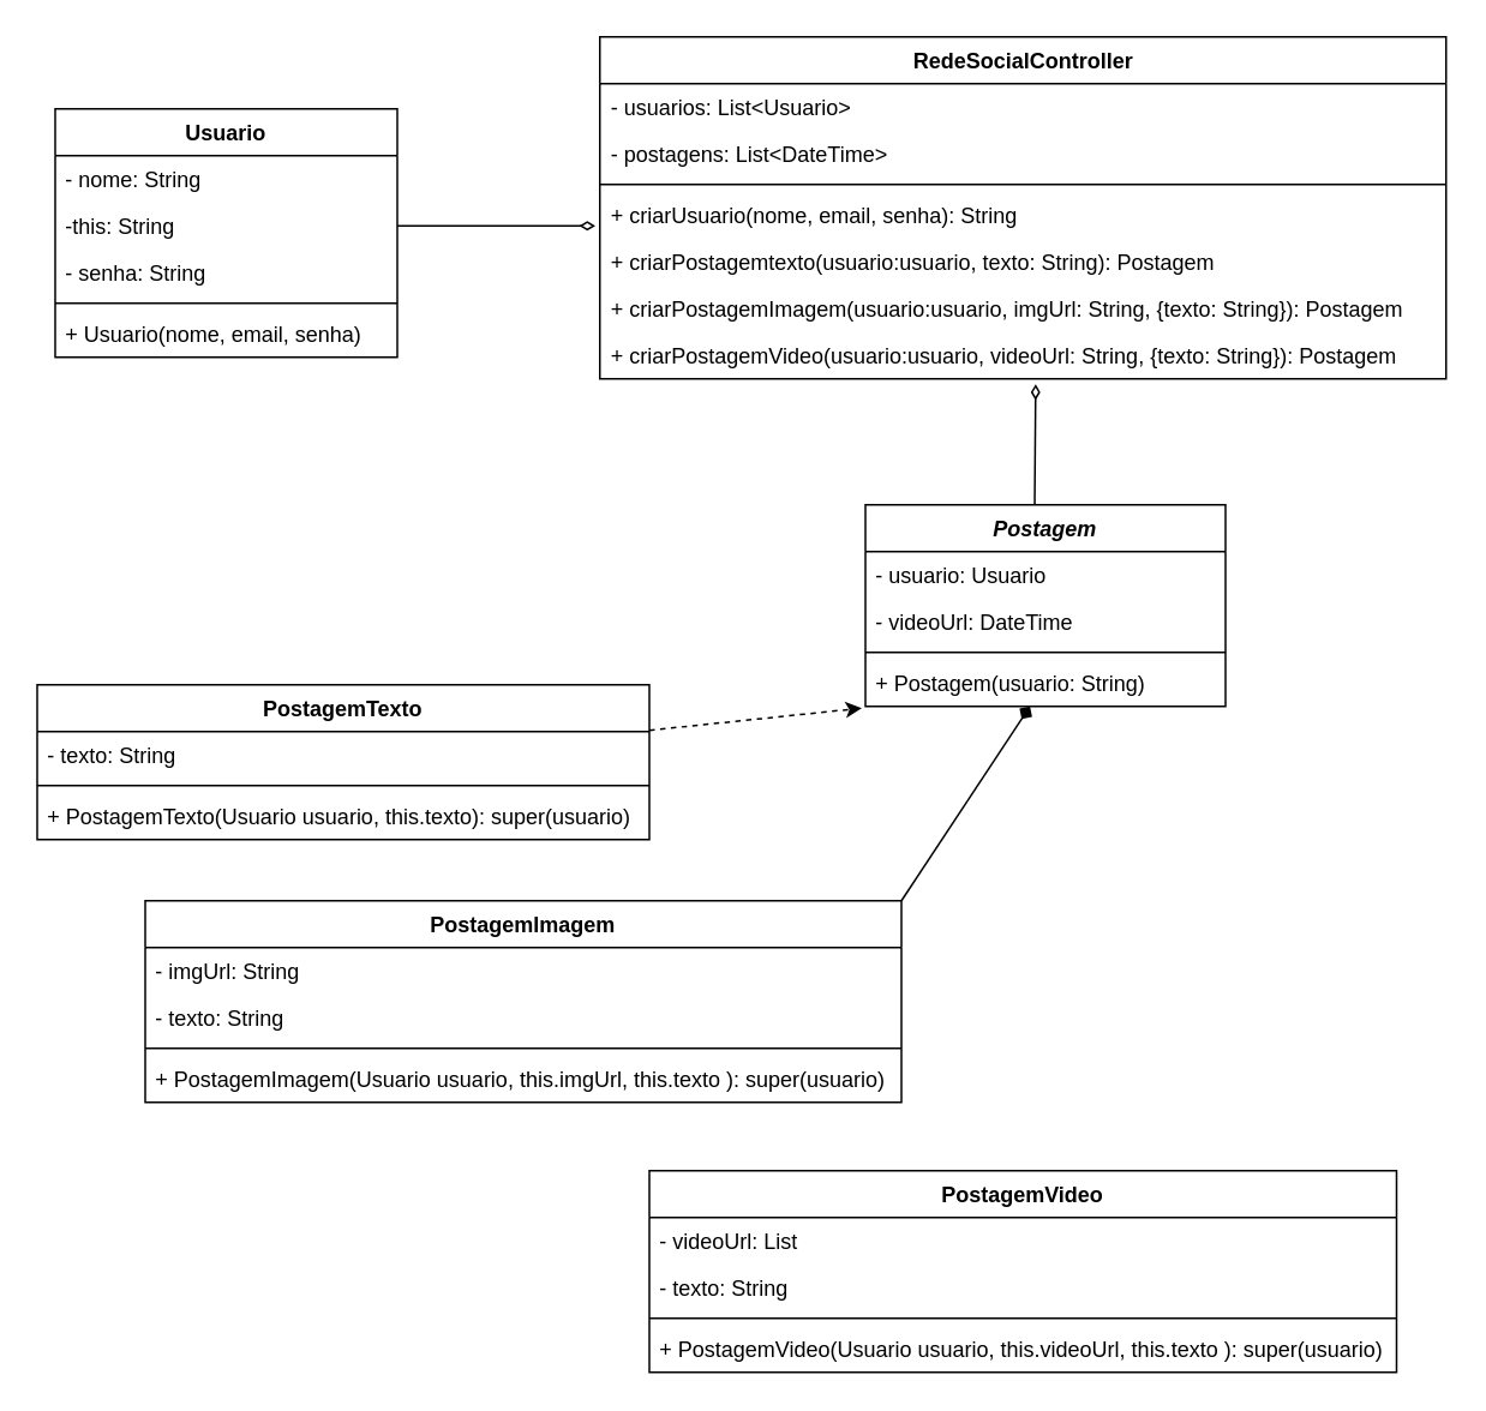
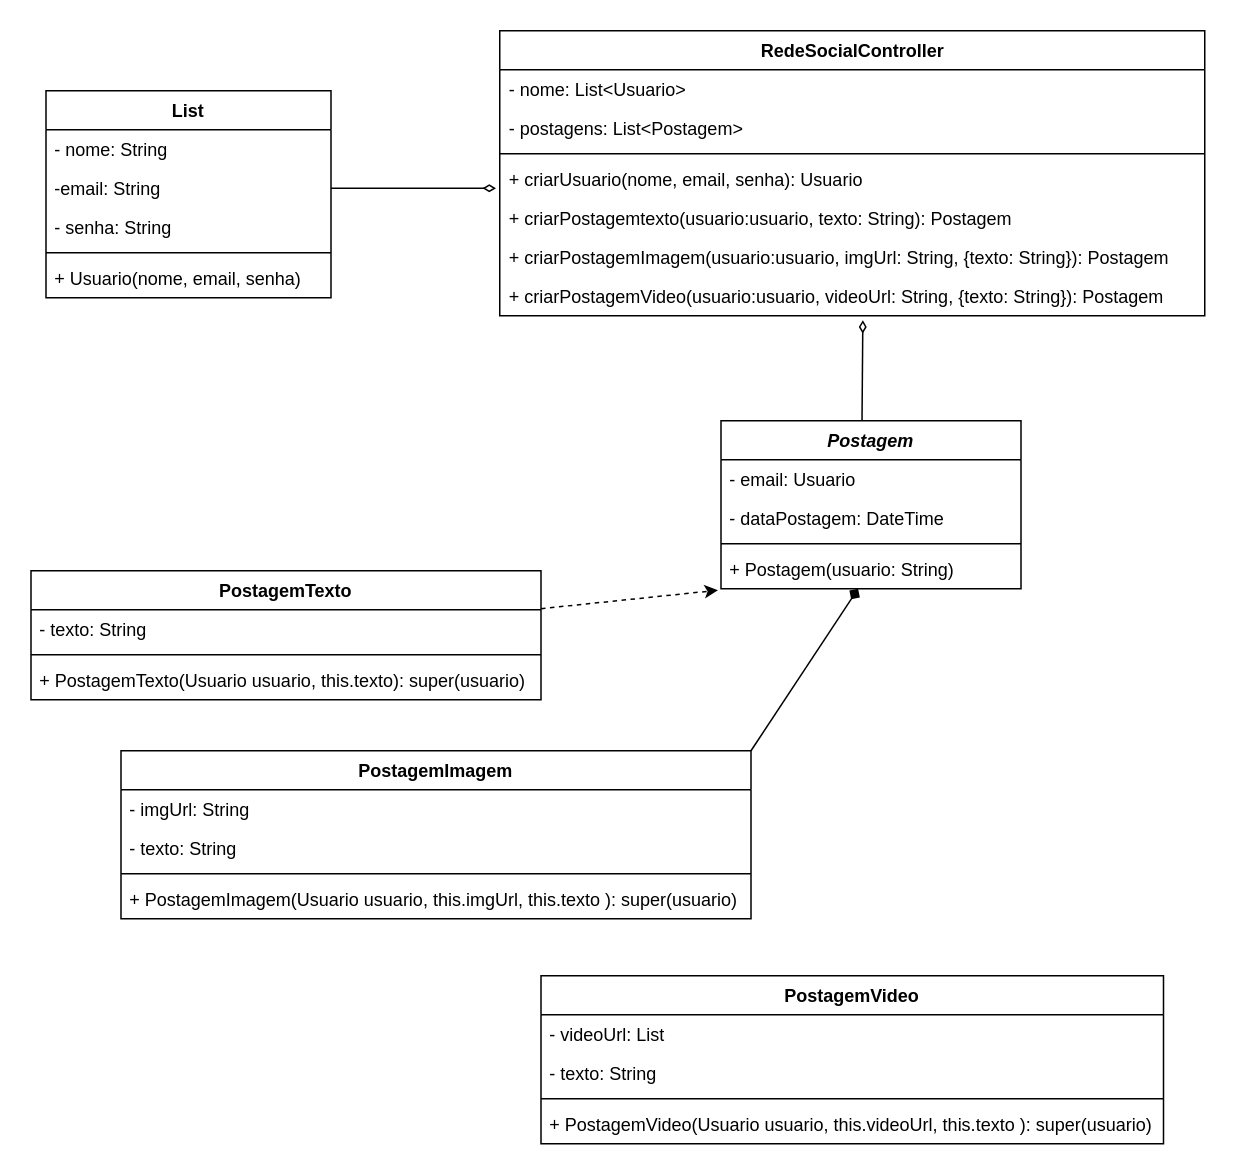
  <mxCell id="0" />
  <mxCell id="1" parent="0" />
- <mxCell id="2" value="Usuario" style="swimlane;fontStyle=1;align=center;verticalAlign=top;childLayout=stackLayout;horizontal=1;startSize=26;horizontalStack=0;resizeParent=1;resizeParentMax=0;resizeLast=0;collapsible=1;marginBottom=0;whiteSpace=wrap;html=1;" vertex="1" parent="1"><mxGeometry x="30" y="60" width="190" height="138" as="geometry" /></mxCell>
+ <mxCell id="2" value="List" style="swimlane;fontStyle=1;align=center;verticalAlign=top;childLayout=stackLayout;horizontal=1;startSize=26;horizontalStack=0;resizeParent=1;resizeParentMax=0;resizeLast=0;collapsible=1;marginBottom=0;whiteSpace=wrap;html=1;" vertex="1" parent="1"><mxGeometry x="30" y="60" width="190" height="138" as="geometry" /></mxCell>
  <mxCell id="3" value="- nome: String" style="text;strokeColor=none;fillColor=none;align=left;verticalAlign=top;spacingLeft=4;spacingRight=4;overflow=hidden;rotatable=0;points=[[0,0.5],[1,0.5]];portConstraint=eastwest;whiteSpace=wrap;html=1;" vertex="1" parent="2"><mxGeometry y="26" width="190" height="26" as="geometry" /></mxCell>
- <mxCell id="4" value="-this: String" style="text;strokeColor=none;fillColor=none;align=left;verticalAlign=top;spacingLeft=4;spacingRight=4;overflow=hidden;rotatable=0;points=[[0,0.5],[1,0.5]];portConstraint=eastwest;whiteSpace=wrap;html=1;" vertex="1" parent="2"><mxGeometry y="52" width="190" height="26" as="geometry" /></mxCell>
+ <mxCell id="4" value="-email: String" style="text;strokeColor=none;fillColor=none;align=left;verticalAlign=top;spacingLeft=4;spacingRight=4;overflow=hidden;rotatable=0;points=[[0,0.5],[1,0.5]];portConstraint=eastwest;whiteSpace=wrap;html=1;" vertex="1" parent="2"><mxGeometry y="52" width="190" height="26" as="geometry" /></mxCell>
  <mxCell id="5" value="- senha: String" style="text;strokeColor=none;fillColor=none;align=left;verticalAlign=top;spacingLeft=4;spacingRight=4;overflow=hidden;rotatable=0;points=[[0,0.5],[1,0.5]];portConstraint=eastwest;whiteSpace=wrap;html=1;" vertex="1" parent="2"><mxGeometry y="78" width="190" height="26" as="geometry" /></mxCell>
  <mxCell id="6" value="" style="line;strokeWidth=1;fillColor=none;align=left;verticalAlign=middle;spacingTop=-1;spacingLeft=3;spacingRight=3;rotatable=0;labelPosition=right;points=[];portConstraint=eastwest;strokeColor=inherit;" vertex="1" parent="2"><mxGeometry y="104" width="190" height="8" as="geometry" /></mxCell>
  <mxCell id="7" value="+ Usuario(nome, email, senha)" style="text;strokeColor=none;fillColor=none;align=left;verticalAlign=top;spacingLeft=4;spacingRight=4;overflow=hidden;rotatable=0;points=[[0,0.5],[1,0.5]];portConstraint=eastwest;whiteSpace=wrap;html=1;" vertex="1" parent="2"><mxGeometry y="112" width="190" height="26" as="geometry" /></mxCell>
  <mxCell id="8" style="rounded=0;orthogonalLoop=1;jettySize=auto;html=1;entryX=0.515;entryY=1.115;entryDx=0;entryDy=0;entryPerimeter=0;endArrow=diamondThin;endFill=0;exitX=0.47;exitY=0.009;exitDx=0;exitDy=0;exitPerimeter=0;" edge="1" parent="1" source="9" target="32"><mxGeometry relative="1" as="geometry" /></mxCell>
  <mxCell id="9" value="Postagem" style="swimlane;fontStyle=3;align=center;verticalAlign=top;childLayout=stackLayout;horizontal=1;startSize=26;horizontalStack=0;resizeParent=1;resizeParentMax=0;resizeLast=0;collapsible=1;marginBottom=0;whiteSpace=wrap;html=1;" vertex="1" parent="1"><mxGeometry x="480" y="280" width="200" height="112" as="geometry" /></mxCell>
- <mxCell id="10" value="- usuario: Usuario" style="text;strokeColor=none;fillColor=none;align=left;verticalAlign=top;spacingLeft=4;spacingRight=4;overflow=hidden;rotatable=0;points=[[0,0.5],[1,0.5]];portConstraint=eastwest;whiteSpace=wrap;html=1;" vertex="1" parent="9"><mxGeometry y="26" width="200" height="26" as="geometry" /></mxCell>
- <mxCell id="11" value="- videoUrl: DateTime" style="text;strokeColor=none;fillColor=none;align=left;verticalAlign=top;spacingLeft=4;spacingRight=4;overflow=hidden;rotatable=0;points=[[0,0.5],[1,0.5]];portConstraint=eastwest;whiteSpace=wrap;html=1;" vertex="1" parent="9"><mxGeometry y="52" width="200" height="26" as="geometry" /></mxCell>
+ <mxCell id="10" value="- email: Usuario" style="text;strokeColor=none;fillColor=none;align=left;verticalAlign=top;spacingLeft=4;spacingRight=4;overflow=hidden;rotatable=0;points=[[0,0.5],[1,0.5]];portConstraint=eastwest;whiteSpace=wrap;html=1;" vertex="1" parent="9"><mxGeometry y="26" width="200" height="26" as="geometry" /></mxCell>
+ <mxCell id="11" value="- dataPostagem: DateTime" style="text;strokeColor=none;fillColor=none;align=left;verticalAlign=top;spacingLeft=4;spacingRight=4;overflow=hidden;rotatable=0;points=[[0,0.5],[1,0.5]];portConstraint=eastwest;whiteSpace=wrap;html=1;" vertex="1" parent="9"><mxGeometry y="52" width="200" height="26" as="geometry" /></mxCell>
  <mxCell id="12" value="" style="line;strokeWidth=1;fillColor=none;align=left;verticalAlign=middle;spacingTop=-1;spacingLeft=3;spacingRight=3;rotatable=0;labelPosition=right;points=[];portConstraint=eastwest;strokeColor=inherit;" vertex="1" parent="9"><mxGeometry y="78" width="200" height="8" as="geometry" /></mxCell>
  <mxCell id="13" value="+ Postagem(usuario: String)" style="text;strokeColor=none;fillColor=none;align=left;verticalAlign=top;spacingLeft=4;spacingRight=4;overflow=hidden;rotatable=0;points=[[0,0.5],[1,0.5]];portConstraint=eastwest;whiteSpace=wrap;html=1;" vertex="1" parent="9"><mxGeometry y="86" width="200" height="26" as="geometry" /></mxCell>
  <mxCell id="14" style="rounded=0;orthogonalLoop=1;jettySize=auto;html=1;entryX=-0.01;entryY=1.038;entryDx=0;entryDy=0;entryPerimeter=0;dashed=1;" edge="1" parent="1" source="15" target="13"><mxGeometry relative="1" as="geometry" /></mxCell>
  <mxCell id="15" value="PostagemTexto" style="swimlane;fontStyle=1;align=center;verticalAlign=top;childLayout=stackLayout;horizontal=1;startSize=26;horizontalStack=0;resizeParent=1;resizeParentMax=0;resizeLast=0;collapsible=1;marginBottom=0;whiteSpace=wrap;html=1;" vertex="1" parent="1"><mxGeometry x="20" y="380" width="340" height="86" as="geometry" /></mxCell>
  <mxCell id="16" value="- texto: String" style="text;strokeColor=none;fillColor=none;align=left;verticalAlign=top;spacingLeft=4;spacingRight=4;overflow=hidden;rotatable=0;points=[[0,0.5],[1,0.5]];portConstraint=eastwest;whiteSpace=wrap;html=1;" vertex="1" parent="15"><mxGeometry y="26" width="340" height="26" as="geometry" /></mxCell>
  <mxCell id="17" value="" style="line;strokeWidth=1;fillColor=none;align=left;verticalAlign=middle;spacingTop=-1;spacingLeft=3;spacingRight=3;rotatable=0;labelPosition=right;points=[];portConstraint=eastwest;strokeColor=inherit;" vertex="1" parent="15"><mxGeometry y="52" width="340" height="8" as="geometry" /></mxCell>
  <mxCell id="18" value="+ PostagemTexto(Usuario usuario, this.texto): super(usuario)" style="text;strokeColor=none;fillColor=none;align=left;verticalAlign=top;spacingLeft=4;spacingRight=4;overflow=hidden;rotatable=0;points=[[0,0.5],[1,0.5]];portConstraint=eastwest;whiteSpace=wrap;html=1;" vertex="1" parent="15"><mxGeometry y="60" width="340" height="26" as="geometry" /></mxCell>
  <mxCell id="19" style="rounded=0;orthogonalLoop=1;jettySize=auto;html=1;exitX=1;exitY=0;exitDx=0;exitDy=0;endArrow=diamond;" edge="1" parent="1" source="20" target="13"><mxGeometry relative="1" as="geometry"><mxPoint x="410" y="520" as="sourcePoint" /></mxGeometry></mxCell>
  <mxCell id="20" value="PostagemImagem" style="swimlane;fontStyle=1;align=center;verticalAlign=top;childLayout=stackLayout;horizontal=1;startSize=26;horizontalStack=0;resizeParent=1;resizeParentMax=0;resizeLast=0;collapsible=1;marginBottom=0;whiteSpace=wrap;html=1;" vertex="1" parent="1"><mxGeometry x="80" y="500" width="420" height="112" as="geometry" /></mxCell>
  <mxCell id="21" value="- imgUrl: String" style="text;strokeColor=none;fillColor=none;align=left;verticalAlign=top;spacingLeft=4;spacingRight=4;overflow=hidden;rotatable=0;points=[[0,0.5],[1,0.5]];portConstraint=eastwest;whiteSpace=wrap;html=1;" vertex="1" parent="20"><mxGeometry y="26" width="420" height="26" as="geometry" /></mxCell>
  <mxCell id="22" value="- texto: String" style="text;strokeColor=none;fillColor=none;align=left;verticalAlign=top;spacingLeft=4;spacingRight=4;overflow=hidden;rotatable=0;points=[[0,0.5],[1,0.5]];portConstraint=eastwest;whiteSpace=wrap;html=1;" vertex="1" parent="20"><mxGeometry y="52" width="420" height="26" as="geometry" /></mxCell>
  <mxCell id="23" value="" style="line;strokeWidth=1;fillColor=none;align=left;verticalAlign=middle;spacingTop=-1;spacingLeft=3;spacingRight=3;rotatable=0;labelPosition=right;points=[];portConstraint=eastwest;strokeColor=inherit;" vertex="1" parent="20"><mxGeometry y="78" width="420" height="8" as="geometry" /></mxCell>
  <mxCell id="24" value="+ PostagemImagem(Usuario usuario, this.imgUrl, this.texto ): super(usuario)" style="text;strokeColor=none;fillColor=none;align=left;verticalAlign=top;spacingLeft=4;spacingRight=4;overflow=hidden;rotatable=0;points=[[0,0.5],[1,0.5]];portConstraint=eastwest;whiteSpace=wrap;html=1;" vertex="1" parent="20"><mxGeometry y="86" width="420" height="26" as="geometry" /></mxCell>
  <mxCell id="25" value="RedeSocialController" style="swimlane;fontStyle=1;align=center;verticalAlign=top;childLayout=stackLayout;horizontal=1;startSize=26;horizontalStack=0;resizeParent=1;resizeParentMax=0;resizeLast=0;collapsible=1;marginBottom=0;whiteSpace=wrap;html=1;" vertex="1" parent="1"><mxGeometry x="332.5" y="20" width="470" height="190" as="geometry" /></mxCell>
- <mxCell id="26" value="- usuarios: List&amp;lt;Usuario&amp;gt;" style="text;strokeColor=none;fillColor=none;align=left;verticalAlign=top;spacingLeft=4;spacingRight=4;overflow=hidden;rotatable=0;points=[[0,0.5],[1,0.5]];portConstraint=eastwest;whiteSpace=wrap;html=1;" vertex="1" parent="25"><mxGeometry y="26" width="470" height="26" as="geometry" /></mxCell>
- <mxCell id="27" value="- postagens: List&amp;lt;DateTime&amp;gt;" style="text;strokeColor=none;fillColor=none;align=left;verticalAlign=top;spacingLeft=4;spacingRight=4;overflow=hidden;rotatable=0;points=[[0,0.5],[1,0.5]];portConstraint=eastwest;whiteSpace=wrap;html=1;" vertex="1" parent="25"><mxGeometry y="52" width="470" height="26" as="geometry" /></mxCell>
+ <mxCell id="26" value="- nome: List&amp;lt;Usuario&amp;gt;" style="text;strokeColor=none;fillColor=none;align=left;verticalAlign=top;spacingLeft=4;spacingRight=4;overflow=hidden;rotatable=0;points=[[0,0.5],[1,0.5]];portConstraint=eastwest;whiteSpace=wrap;html=1;" vertex="1" parent="25"><mxGeometry y="26" width="470" height="26" as="geometry" /></mxCell>
+ <mxCell id="27" value="- postagens: List&amp;lt;Postagem&amp;gt;" style="text;strokeColor=none;fillColor=none;align=left;verticalAlign=top;spacingLeft=4;spacingRight=4;overflow=hidden;rotatable=0;points=[[0,0.5],[1,0.5]];portConstraint=eastwest;whiteSpace=wrap;html=1;" vertex="1" parent="25"><mxGeometry y="52" width="470" height="26" as="geometry" /></mxCell>
  <mxCell id="28" value="" style="line;strokeWidth=1;fillColor=none;align=left;verticalAlign=middle;spacingTop=-1;spacingLeft=3;spacingRight=3;rotatable=0;labelPosition=right;points=[];portConstraint=eastwest;strokeColor=inherit;" vertex="1" parent="25"><mxGeometry y="78" width="470" height="8" as="geometry" /></mxCell>
- <mxCell id="29" value="+ criarUsuario(nome, email, senha): String" style="text;strokeColor=none;fillColor=none;align=left;verticalAlign=top;spacingLeft=4;spacingRight=4;overflow=hidden;rotatable=0;points=[[0,0.5],[1,0.5]];portConstraint=eastwest;whiteSpace=wrap;html=1;" vertex="1" parent="25"><mxGeometry y="86" width="470" height="26" as="geometry" /></mxCell>
+ <mxCell id="29" value="+ criarUsuario(nome, email, senha): Usuario" style="text;strokeColor=none;fillColor=none;align=left;verticalAlign=top;spacingLeft=4;spacingRight=4;overflow=hidden;rotatable=0;points=[[0,0.5],[1,0.5]];portConstraint=eastwest;whiteSpace=wrap;html=1;" vertex="1" parent="25"><mxGeometry y="86" width="470" height="26" as="geometry" /></mxCell>
  <mxCell id="30" value="+ criarPostagemtexto(usuario:usuario, texto: String): Postagem" style="text;strokeColor=none;fillColor=none;align=left;verticalAlign=top;spacingLeft=4;spacingRight=4;overflow=hidden;rotatable=0;points=[[0,0.5],[1,0.5]];portConstraint=eastwest;whiteSpace=wrap;html=1;" vertex="1" parent="25"><mxGeometry y="112" width="470" height="26" as="geometry" /></mxCell>
  <mxCell id="31" value="+ criarPostagemImagem(usuario:usuario, imgUrl: String, {texto: String}): Postagem" style="text;strokeColor=none;fillColor=none;align=left;verticalAlign=top;spacingLeft=4;spacingRight=4;overflow=hidden;rotatable=0;points=[[0,0.5],[1,0.5]];portConstraint=eastwest;whiteSpace=wrap;html=1;" vertex="1" parent="25"><mxGeometry y="138" width="470" height="26" as="geometry" /></mxCell>
  <mxCell id="32" value="+ criarPostagemVideo(usuario:usuario, videoUrl: String, {texto: String}): Postagem" style="text;strokeColor=none;fillColor=none;align=left;verticalAlign=top;spacingLeft=4;spacingRight=4;overflow=hidden;rotatable=0;points=[[0,0.5],[1,0.5]];portConstraint=eastwest;whiteSpace=wrap;html=1;" vertex="1" parent="25"><mxGeometry y="164" width="470" height="26" as="geometry" /></mxCell>
  <mxCell id="33" value="PostagemVideo" style="swimlane;fontStyle=1;align=center;verticalAlign=top;childLayout=stackLayout;horizontal=1;startSize=26;horizontalStack=0;resizeParent=1;resizeParentMax=0;resizeLast=0;collapsible=1;marginBottom=0;whiteSpace=wrap;html=1;" vertex="1" parent="1"><mxGeometry x="360" y="650" width="415" height="112" as="geometry"><mxRectangle x="430" y="585" width="130" height="30" as="alternateBounds" /></mxGeometry></mxCell>
  <mxCell id="34" value="- videoUrl: List" style="text;strokeColor=none;fillColor=none;align=left;verticalAlign=top;spacingLeft=4;spacingRight=4;overflow=hidden;rotatable=0;points=[[0,0.5],[1,0.5]];portConstraint=eastwest;whiteSpace=wrap;html=1;" vertex="1" parent="33"><mxGeometry y="26" width="415" height="26" as="geometry" /></mxCell>
  <mxCell id="35" value="- texto: String" style="text;strokeColor=none;fillColor=none;align=left;verticalAlign=top;spacingLeft=4;spacingRight=4;overflow=hidden;rotatable=0;points=[[0,0.5],[1,0.5]];portConstraint=eastwest;whiteSpace=wrap;html=1;" vertex="1" parent="33"><mxGeometry y="52" width="415" height="26" as="geometry" /></mxCell>
  <mxCell id="36" value="" style="line;strokeWidth=1;fillColor=none;align=left;verticalAlign=middle;spacingTop=-1;spacingLeft=3;spacingRight=3;rotatable=0;labelPosition=right;points=[];portConstraint=eastwest;strokeColor=inherit;" vertex="1" parent="33"><mxGeometry y="78" width="415" height="8" as="geometry" /></mxCell>
  <mxCell id="37" value="+ PostagemVideo(Usuario usuario, this.videoUrl, this.texto ): super(usuario)" style="text;strokeColor=none;fillColor=none;align=left;verticalAlign=top;spacingLeft=4;spacingRight=4;overflow=hidden;rotatable=0;points=[[0,0.5],[1,0.5]];portConstraint=eastwest;whiteSpace=wrap;html=1;" vertex="1" parent="33"><mxGeometry y="86" width="415" height="26" as="geometry" /></mxCell>
  <mxCell id="38" style="rounded=0;orthogonalLoop=1;jettySize=auto;html=1;endArrow=diamondThin;endFill=0;" edge="1" parent="1" source="4"><mxGeometry relative="1" as="geometry"><mxPoint x="330" y="125" as="targetPoint" /></mxGeometry></mxCell>
